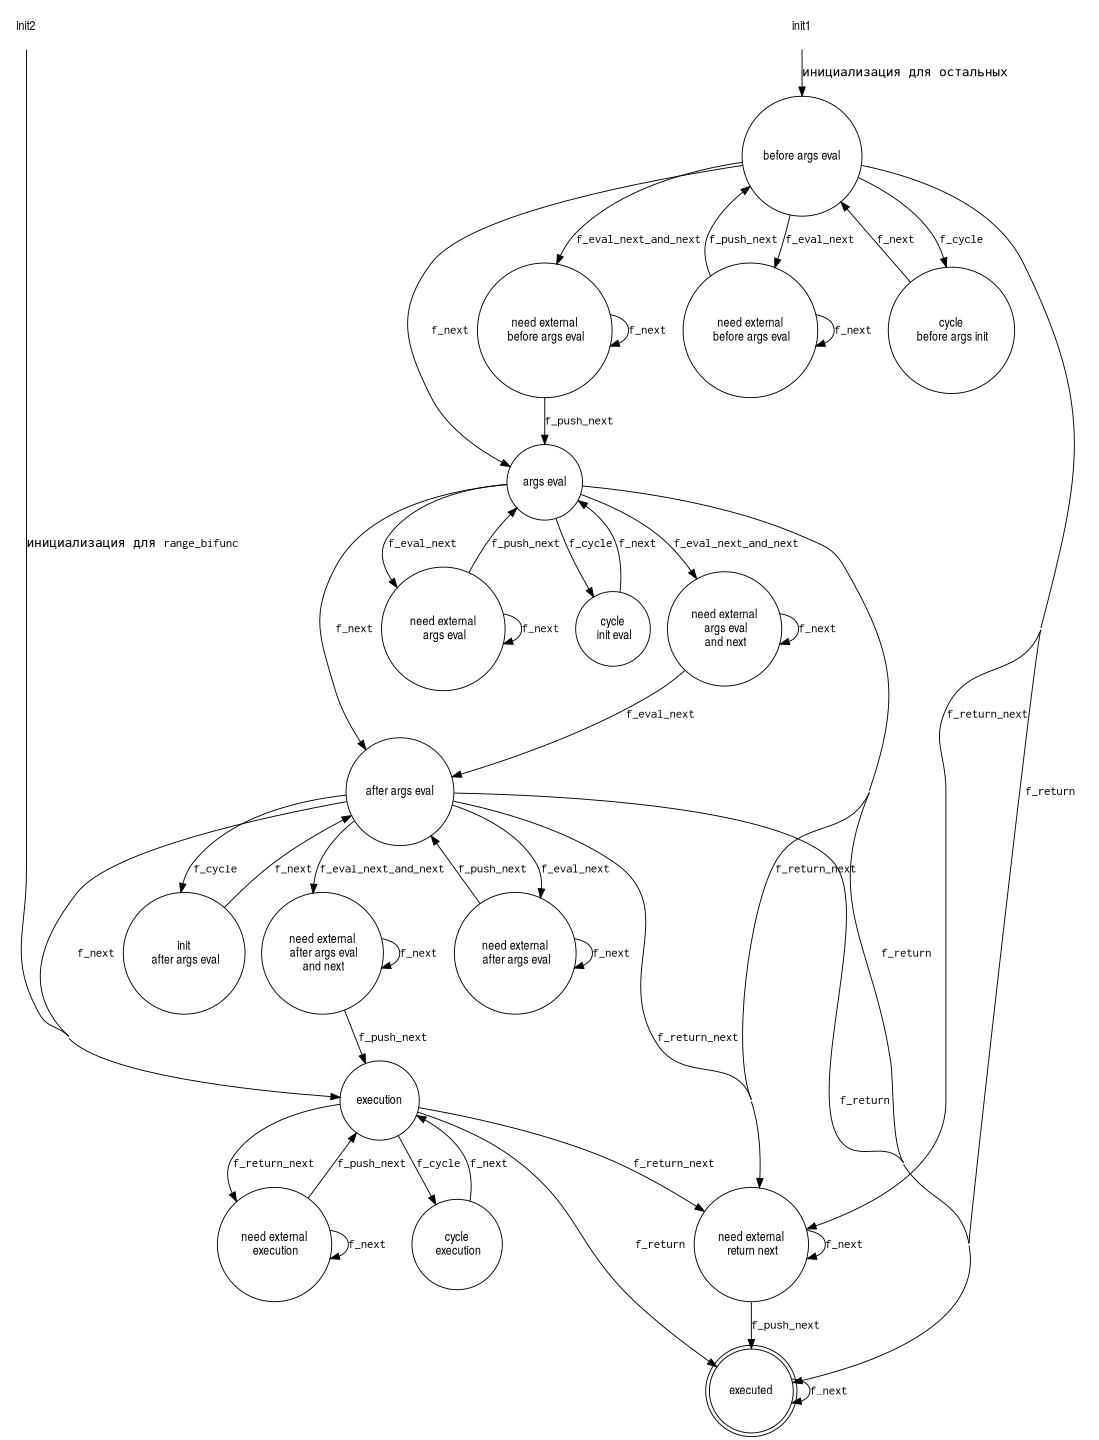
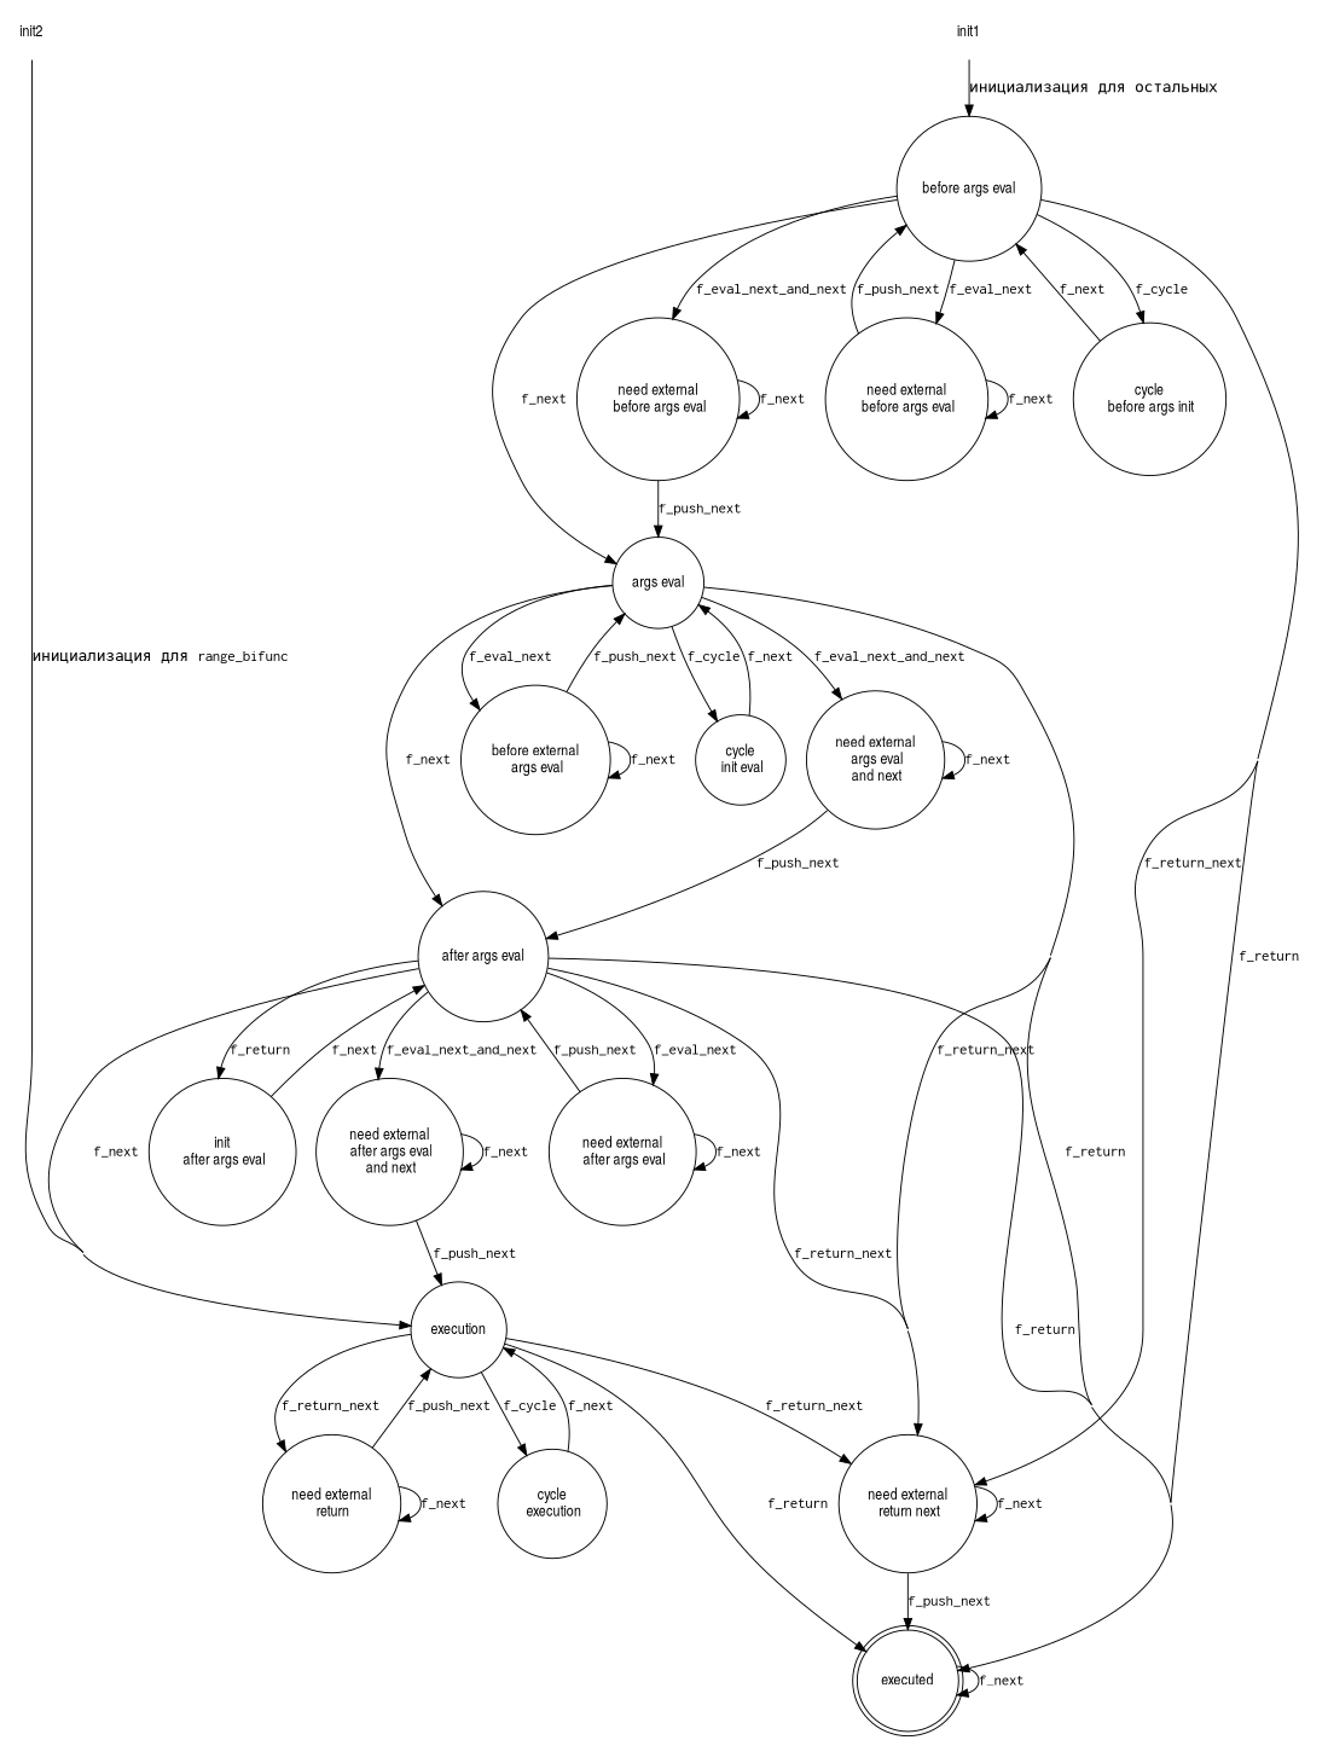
  digraph {
    concentrate=true
    rankdir=TR
    node [fontname=ArialNarrow shape=circle]
    edge [fontname=Courier]
    init1 [peripheries=0 root=true]
    init2 [peripheries=0 root=true]
    n3 [label="before args eval"]
    n4 [label=execution]
    n5 [label=executed peripheries=2]
    n6 [label="args eval"]
    n7 [label="need external\n return next"]
    n8 [label="need external\n before args eval"]
    n9 [label="need external\n before args eval"]
    n10 [label="cycle\n before args init"]
-   n11 [label="need external\n execution"]
+   n11 [label="need external\n return"]
    n12 [label="cycle\n execution"]
    n13 [label="after args eval"]
-   n14 [label="need external\n args eval"]
+   n14 [label="before external\n args eval"]
    n15 [label="need external\n args eval\n and next"]
    n16 [label="cycle\n init eval"]
    n17 [label="need external\n after args eval"]
    n18 [label="need external\n after args eval\n and next"]
    n19 [label="init\n after args eval"]
    subgraph sub_1 {
      rank=same
      init1
      init2
    }
    init1 -> n3 [label="инициализация для остальных"]
    init2 -> n4 [label="инициализация для range_bifunc"]
    n3 -> n5 [label=f_return]
    n3 -> n6 [label=f_next]
    n3 -> n7 [label=f_return_next]
    n3 -> n8 [label=f_eval_next]
    n3 -> n9 [label=f_eval_next_and_next]
    n3 -> n10 [label=f_cycle]
    n4 -> n5 [label=f_return]
    n4 -> n7 [label=f_return_next]
    n4 -> n11 [label=f_return_next]
    n4 -> n12 [label=f_cycle]
    n5 -> n5 [label=f_next]
    n6 -> n5 [label=f_return]
    n6 -> n7 [label=f_return_next]
    n6 -> n13 [label=f_next]
    n6 -> n14 [label=f_eval_next]
    n6 -> n15 [label=f_eval_next_and_next]
    n6 -> n16 [label=f_cycle]
    n7 -> n5 [label=f_push_next]
    n7 -> n7 [label=f_next]
    n8 -> n3 [label=f_push_next]
    n8 -> n8 [label=f_next]
    n9 -> n6 [label=f_push_next]
    n9 -> n9 [label=f_next]
    n10 -> n3 [label=f_next]
    n11 -> n4 [label=f_push_next]
    n11 -> n11 [label=f_next]
    n12 -> n4 [label=f_next]
    n13 -> n4 [label=f_next]
    n13 -> n5 [label=f_return]
    n13 -> n7 [label=f_return_next]
    n13 -> n17 [label=f_eval_next]
    n13 -> n18 [label=f_eval_next_and_next]
-   n13 -> n19 [label=f_cycle]
+   n13 -> n19 [label=f_return]
    n14 -> n6 [label=f_push_next]
    n14 -> n14 [label=f_next]
-   n15 -> n13 [label=f_eval_next]
+   n15 -> n13 [label=f_push_next]
    n15 -> n15 [label=f_next]
    n16 -> n6 [label=f_next]
    n17 -> n13 [label=f_push_next]
    n17 -> n17 [label=f_next]
    n18 -> n4 [label=f_push_next]
    n18 -> n18 [label=f_next]
    n19 -> n13 [label=f_next]
  }
